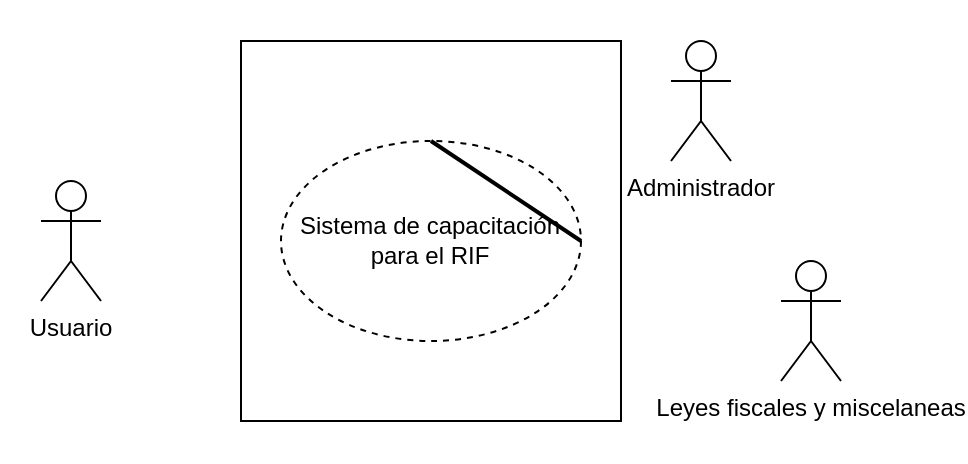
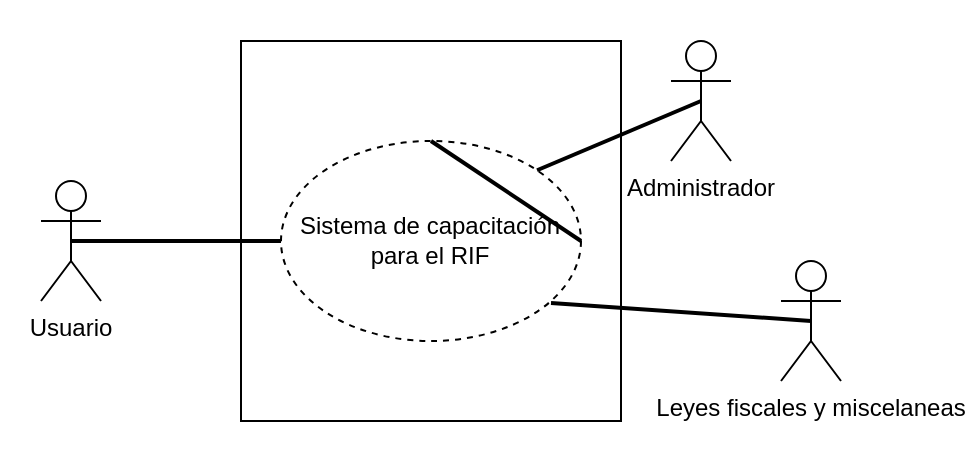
  <mxCell id="0" />
  <mxCell id="1" parent="0" />
  <mxCell id="2" value="Usuario" style="shape=umlActor;verticalLabelPosition=bottom;labelBackgroundColor=#ffffff;verticalAlign=top;html=1;outlineConnect=0;" vertex="1" parent="1"><mxGeometry x="20" y="90" width="30" height="60" as="geometry" /></mxCell>
  <mxCell id="3" value="Administrador" style="shape=umlActor;verticalLabelPosition=bottom;labelBackgroundColor=#ffffff;verticalAlign=top;html=1;outlineConnect=0;" vertex="1" parent="1"><mxGeometry x="335" y="20" width="30" height="60" as="geometry" /></mxCell>
  <mxCell id="4" value="" style="whiteSpace=wrap;html=1;aspect=fixed;fillColor=none;" vertex="1" parent="1"><mxGeometry x="120" y="20" width="190" height="190" as="geometry" /></mxCell>
  <mxCell id="5" value="Leyes fiscales y miscelaneas" style="shape=umlActor;verticalLabelPosition=bottom;labelBackgroundColor=#ffffff;verticalAlign=top;html=1;outlineConnect=0;fillColor=none;" vertex="1" parent="1"><mxGeometry x="390" y="130" width="30" height="60" as="geometry" /></mxCell>
  <mxCell id="6" value="Sistema de capacitación para el RIF" style="ellipse;whiteSpace=wrap;html=1;fillColor=none;dashed=1;" vertex="1" parent="1"><mxGeometry x="140" y="70" width="150" height="100" as="geometry" /></mxCell>
  <mxCell id="7" value="" style="endArrow=none;html=1;entryX=0.5;entryY=0;entryDx=0;entryDy=0;exitX=1;exitY=0.5;exitDx=0;exitDy=0;strokeWidth=2;" edge="1" parent="1" source="6" target="6"><mxGeometry width="50" height="50" relative="1" as="geometry"><mxPoint x="20" y="290" as="sourcePoint" /><mxPoint x="70" y="240" as="targetPoint" /></mxGeometry></mxCell>
+ <mxCell id="8" value="" style="endArrow=none;html=1;strokeWidth=2;entryX=0;entryY=0.5;entryDx=0;entryDy=0;exitX=0.5;exitY=0.5;exitDx=0;exitDy=0;exitPerimeter=0;" edge="1" parent="1" source="2" target="6"><mxGeometry width="50" height="50" relative="1" as="geometry"><mxPoint x="20" y="290" as="sourcePoint" /><mxPoint x="70" y="240" as="targetPoint" /></mxGeometry></mxCell>
+ <mxCell id="9" value="" style="endArrow=none;html=1;strokeWidth=2;entryX=0.5;entryY=0.5;entryDx=0;entryDy=0;exitX=1;exitY=0;exitDx=0;exitDy=0;entryPerimeter=0;" edge="1" parent="1" source="6" target="3"><mxGeometry width="50" height="50" relative="1" as="geometry"><mxPoint x="45" y="130" as="sourcePoint" /><mxPoint x="150" y="130" as="targetPoint" /></mxGeometry></mxCell>
+ <mxCell id="10" value="" style="endArrow=none;html=1;strokeWidth=2;entryX=0.5;entryY=0.5;entryDx=0;entryDy=0;exitX=0.9;exitY=0.81;exitDx=0;exitDy=0;entryPerimeter=0;exitPerimeter=0;" edge="1" parent="1" source="6" target="5"><mxGeometry width="50" height="50" relative="1" as="geometry"><mxPoint x="278.033" y="94.645" as="sourcePoint" /><mxPoint x="395" y="60" as="targetPoint" /></mxGeometry></mxCell>
